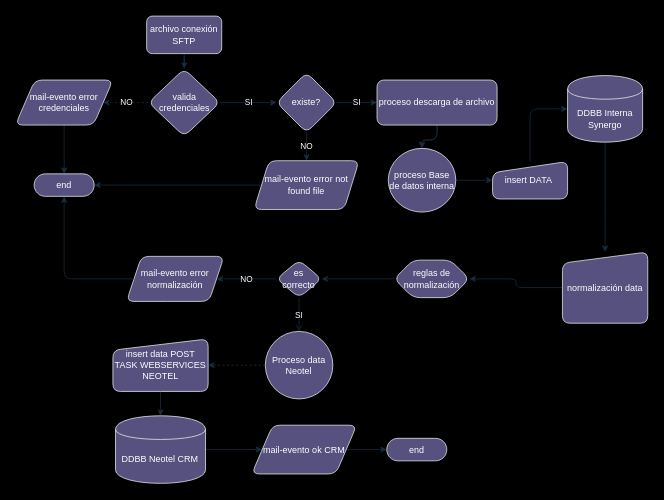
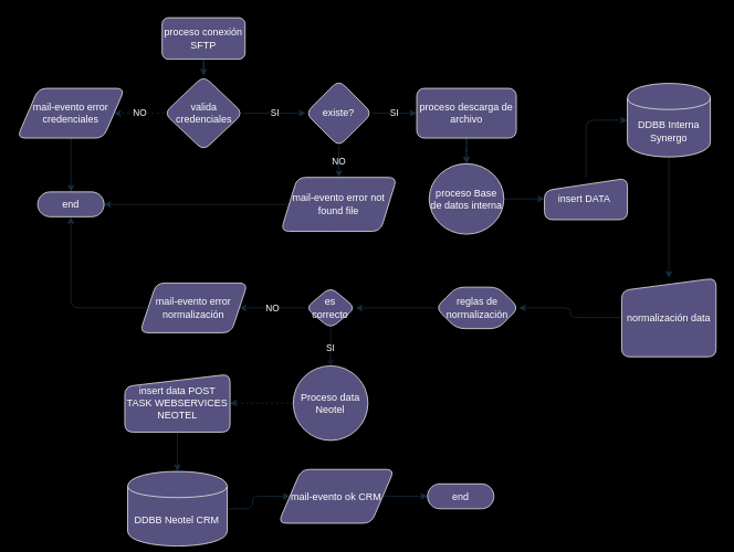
  <mxCell id="0" />
  <mxCell id="1" parent="0" />
  <mxCell id="2" value="" style="edgeStyle=orthogonalEdgeStyle;rounded=1;orthogonalLoop=1;jettySize=auto;html=1;strokeColor=#182E3E;shadow=0;labelBackgroundColor=none;fontColor=default;" parent="1" source="3" target="6" edge="1"><mxGeometry relative="1" as="geometry" /></mxCell>
- <mxCell id="3" value="archivo conexión SFTP" style="html=1;dashed=0;whiteSpace=wrap;fillColor=#56517E;strokeColor=#EEEEEE;shadow=0;rounded=1;labelBackgroundColor=none;fontColor=#FFFFFF;" parent="1" vertex="1"><mxGeometry x="195" y="20.76" width="100" height="50" as="geometry" /></mxCell>
+ <mxCell id="3" value="proceso conexión SFTP" style="html=1;dashed=0;whiteSpace=wrap;fillColor=#56517E;strokeColor=#EEEEEE;shadow=0;rounded=1;labelBackgroundColor=none;fontColor=#FFFFFF;" parent="1" vertex="1"><mxGeometry x="195" y="20.76" width="100" height="50" as="geometry" /></mxCell>
  <mxCell id="4" value="NO" style="edgeStyle=orthogonalEdgeStyle;rounded=1;orthogonalLoop=1;jettySize=auto;html=1;strokeColor=#182E3E;shadow=0;labelBackgroundColor=none;fontColor=#FFFFFF;dashed=1;" parent="1" source="6" target="9" edge="1"><mxGeometry relative="1" as="geometry" /></mxCell>
  <mxCell id="5" value="SI" style="edgeStyle=orthogonalEdgeStyle;rounded=1;orthogonalLoop=1;jettySize=auto;html=1;strokeColor=#182E3E;labelBackgroundColor=none;fontColor=#FFFFFF;" parent="1" source="6" target="11" edge="1"><mxGeometry relative="1" as="geometry" /></mxCell>
  <mxCell id="6" value="valida credenciales" style="rhombus;whiteSpace=wrap;html=1;dashed=0;fillColor=#56517E;strokeColor=#EEEEEE;shadow=0;rounded=1;labelBackgroundColor=none;fontColor=#FFFFFF;" parent="1" vertex="1"><mxGeometry x="197.5" y="91" width="95" height="90" as="geometry" /></mxCell>
  <mxCell id="7" value="end" style="html=1;dashed=0;whiteSpace=wrap;shape=mxgraph.dfd.start;fillColor=#56517E;strokeColor=#EEEEEE;shadow=0;rounded=1;labelBackgroundColor=none;fontColor=#FFFFFF;" parent="1" vertex="1"><mxGeometry x="45" y="231" width="80" height="30" as="geometry" /></mxCell>
  <mxCell id="8" value="" style="edgeStyle=orthogonalEdgeStyle;rounded=1;orthogonalLoop=1;jettySize=auto;html=1;strokeColor=#182E3E;shadow=0;labelBackgroundColor=none;fontColor=default;" parent="1" source="9" target="7" edge="1"><mxGeometry relative="1" as="geometry" /></mxCell>
  <mxCell id="9" value="mail-evento error credenciales" style="shape=parallelogram;perimeter=parallelogramPerimeter;whiteSpace=wrap;html=1;dashed=0;fillColor=#56517E;strokeColor=#EEEEEE;shadow=0;rounded=1;labelBackgroundColor=none;fontColor=#FFFFFF;" parent="1" vertex="1"><mxGeometry x="20" y="106" width="130" height="60" as="geometry" /></mxCell>
  <mxCell id="10" value="NO" style="edgeStyle=orthogonalEdgeStyle;rounded=1;orthogonalLoop=1;jettySize=auto;html=1;strokeColor=#182E3E;labelBackgroundColor=none;fontColor=#FFFFFF;" parent="1" source="11" target="13" edge="1"><mxGeometry relative="1" as="geometry" /></mxCell>
  <mxCell id="11" value="existe?" style="shape=rhombus;html=1;dashed=0;whiteSpace=wrap;perimeter=rhombusPerimeter;fillColor=#56517E;strokeColor=#EEEEEE;shadow=0;rounded=1;labelBackgroundColor=none;fontColor=#FFFFFF;" parent="1" vertex="1"><mxGeometry x="368.12" y="96" width="80" height="80" as="geometry" /></mxCell>
  <mxCell id="12" value="" style="edgeStyle=orthogonalEdgeStyle;rounded=1;orthogonalLoop=1;jettySize=auto;html=1;strokeColor=#182E3E;shadow=0;labelBackgroundColor=none;fontColor=default;" parent="1" source="13" target="7" edge="1"><mxGeometry relative="1" as="geometry" /></mxCell>
  <mxCell id="13" value="mail-evento error not found file" style="shape=parallelogram;perimeter=parallelogramPerimeter;whiteSpace=wrap;html=1;fixedSize=1;dashed=0;fillColor=#56517E;strokeColor=#EEEEEE;shadow=0;rounded=1;labelBackgroundColor=none;fontColor=#FFFFFF;" parent="1" vertex="1"><mxGeometry x="338.12" y="213.5" width="140" height="65" as="geometry" /></mxCell>
  <mxCell id="14" value="" style="edgeStyle=orthogonalEdgeStyle;rounded=1;orthogonalLoop=1;jettySize=auto;html=1;strokeColor=#182E3E;shadow=0;labelBackgroundColor=none;fontColor=default;" parent="1" source="15" target="18" edge="1"><mxGeometry relative="1" as="geometry" /></mxCell>
  <mxCell id="15" value="reglas de normalización" style="shape=hexagon;perimeter=hexagonPerimeter2;whiteSpace=wrap;html=1;size=0.25;fillColor=#56517E;strokeColor=#EEEEEE;shadow=0;rounded=1;labelBackgroundColor=none;fontColor=#FFFFFF;" parent="1" vertex="1"><mxGeometry x="525" y="346" width="100" height="50" as="geometry" /></mxCell>
  <mxCell id="16" value="NO" style="edgeStyle=orthogonalEdgeStyle;rounded=1;orthogonalLoop=1;jettySize=auto;html=1;strokeColor=#182E3E;shadow=0;labelBackgroundColor=none;fontColor=#FFFFFF;labelBorderColor=none;" parent="1" source="18" target="19" edge="1"><mxGeometry relative="1" as="geometry" /></mxCell>
  <mxCell id="17" value="SI" style="edgeStyle=orthogonalEdgeStyle;rounded=1;orthogonalLoop=1;jettySize=auto;html=1;strokeColor=#182E3E;shadow=0;labelBackgroundColor=none;fontColor=#FFFFFF;endArrow=open;" parent="1" source="18" target="23" edge="1"><mxGeometry relative="1" as="geometry" /></mxCell>
  <mxCell id="18" value="es correcto" style="shape=rhombus;html=1;dashed=0;whiteSpace=wrap;perimeter=rhombusPerimeter;fillColor=#56517E;strokeColor=#EEEEEE;shadow=0;rounded=1;labelBackgroundColor=none;fontColor=#FFFFFF;" parent="1" vertex="1"><mxGeometry x="368.12" y="346" width="60" height="50" as="geometry" /></mxCell>
  <mxCell id="19" value="mail-evento error normalización" style="shape=parallelogram;perimeter=parallelogramPerimeter;whiteSpace=wrap;html=1;fixedSize=1;dashed=0;fillColor=#56517E;strokeColor=#EEEEEE;shadow=0;rounded=1;labelBackgroundColor=none;fontColor=#FFFFFF;" parent="1" vertex="1"><mxGeometry x="168.12" y="341" width="130" height="60" as="geometry" /></mxCell>
  <mxCell id="20" value="" style="edgeStyle=orthogonalEdgeStyle;rounded=1;orthogonalLoop=1;jettySize=auto;html=1;strokeColor=#182E3E;labelBackgroundColor=none;fontColor=default;" parent="1" source="21" target="41" edge="1"><mxGeometry relative="1" as="geometry" /></mxCell>
  <mxCell id="21" value="proceso Base de datos interna" style="ellipse;whiteSpace=wrap;html=1;dashed=0;fillColor=#56517E;strokeColor=#EEEEEE;shadow=0;rounded=1;labelBackgroundColor=none;fontColor=#FFFFFF;" parent="1" vertex="1"><mxGeometry x="517" y="197" width="90" height="85" as="geometry" /></mxCell>
  <mxCell id="22" value="" style="edgeStyle=orthogonalEdgeStyle;rounded=1;orthogonalLoop=1;jettySize=auto;html=1;strokeColor=#182E3E;shadow=0;labelBackgroundColor=none;fontColor=default;dashed=1;" parent="1" source="23" target="25" edge="1"><mxGeometry relative="1" as="geometry" /></mxCell>
  <mxCell id="23" value="Proceso data Neotel" style="ellipse;whiteSpace=wrap;html=1;dashed=0;fillColor=#56517E;strokeColor=#EEEEEE;shadow=0;rounded=1;labelBackgroundColor=none;fontColor=#FFFFFF;" parent="1" vertex="1"><mxGeometry x="353.12" y="441" width="90" height="90" as="geometry" /></mxCell>
  <mxCell id="24" value="" style="edgeStyle=orthogonalEdgeStyle;rounded=1;orthogonalLoop=1;jettySize=auto;html=1;strokeColor=#182E3E;shadow=0;labelBackgroundColor=none;fontColor=default;" parent="1" source="25" target="31" edge="1"><mxGeometry relative="1" as="geometry" /></mxCell>
  <mxCell id="25" value="insert data POST TASK WEBSERVICES NEOTEL" style="shape=manualInput;whiteSpace=wrap;html=1;dashed=0;size=15;fillColor=#56517E;strokeColor=#EEEEEE;shadow=0;rounded=1;labelBackgroundColor=none;fontColor=#FFFFFF;" parent="1" vertex="1"><mxGeometry x="150" y="451" width="126.88" height="70" as="geometry" /></mxCell>
  <mxCell id="26" value="" style="edgeStyle=orthogonalEdgeStyle;rounded=1;orthogonalLoop=1;jettySize=auto;html=1;strokeColor=#182E3E;shadow=0;entryX=1;entryY=0.5;entryDx=0;entryDy=0;labelBackgroundColor=none;fontColor=default;" parent="1" source="27" target="15" edge="1"><mxGeometry relative="1" as="geometry"><Array as="points" /><mxPoint x="664" y="368" as="targetPoint" /></mxGeometry></mxCell>
  <mxCell id="27" value="normalización data" style="shape=manualInput;whiteSpace=wrap;html=1;dashed=0;size=15;fillColor=#56517E;strokeColor=#EEEEEE;shadow=0;rounded=1;labelBackgroundColor=none;fontColor=#FFFFFF;" parent="1" vertex="1"><mxGeometry x="749.12" y="335.07" width="113.75" height="95" as="geometry" /></mxCell>
  <mxCell id="28" value="" style="edgeStyle=orthogonalEdgeStyle;rounded=1;orthogonalLoop=1;jettySize=auto;html=1;strokeColor=#182E3E;shadow=0;labelBackgroundColor=none;fontColor=default;" parent="1" source="29" target="27" edge="1"><mxGeometry relative="1" as="geometry"><Array as="points"><mxPoint x="806" y="283" /><mxPoint x="806" y="283" /></Array></mxGeometry></mxCell>
  <mxCell id="29" value="DDBB Interna Synergo" style="shape=cylinder;whiteSpace=wrap;html=1;boundedLbl=1;backgroundOutline=1;fillColor=#56517E;strokeColor=#EEEEEE;shadow=0;rounded=1;labelBackgroundColor=none;fontColor=#FFFFFF;" parent="1" vertex="1"><mxGeometry x="756" y="100" width="100" height="88.75" as="geometry" /></mxCell>
  <mxCell id="30" value="" style="edgeStyle=orthogonalEdgeStyle;rounded=1;orthogonalLoop=1;jettySize=auto;html=1;strokeColor=#182E3E;labelBackgroundColor=none;fontColor=default;" parent="1" source="31" target="35" edge="1"><mxGeometry relative="1" as="geometry" /></mxCell>
- <mxCell id="31" value="DDBB Neotel CRM" style="shape=cylinder;whiteSpace=wrap;html=1;boundedLbl=1;backgroundOutline=1;fillColor=#56517E;strokeColor=#EEEEEE;shadow=0;rounded=1;labelBackgroundColor=none;fontColor=#FFFFFF;" parent="1" vertex="1"><mxGeometry x="153.44" y="553.5" width="120" height="90" as="geometry" /></mxCell>
+ <mxCell id="31" value="DDBB Neotel CRM" style="shape=cylinder;whiteSpace=wrap;html=1;boundedLbl=1;backgroundOutline=1;fillColor=#56517E;strokeColor=#EEEEEE;shadow=0;rounded=1;labelBackgroundColor=none;fontColor=#FFFFFF;" parent="1" vertex="1"><mxGeometry x="153.44" y="568.5" width="120" height="90" as="geometry" /></mxCell>
  <mxCell id="32" value="end" style="html=1;dashed=0;whiteSpace=wrap;shape=mxgraph.dfd.start;fillColor=#56517E;strokeColor=#EEEEEE;shadow=0;rounded=1;labelBackgroundColor=none;fontColor=#FFFFFF;" parent="1" vertex="1"><mxGeometry x="515" y="583.5" width="80" height="30" as="geometry" /></mxCell>
  <mxCell id="33" value="" style="endArrow=classic;html=1;rounded=1;exitX=0;exitY=0.5;exitDx=0;exitDy=0;entryX=0.5;entryY=0.5;entryDx=0;entryDy=15;entryPerimeter=0;strokeColor=#182E3E;shadow=0;labelBackgroundColor=none;fontColor=default;" parent="1" source="19" target="7" edge="1"><mxGeometry width="50" height="50" relative="1" as="geometry"><mxPoint x="305" y="401" as="sourcePoint" /><mxPoint x="355" y="351" as="targetPoint" /><Array as="points"><mxPoint x="85" y="371" /></Array></mxGeometry></mxCell>
  <mxCell id="34" value="" style="edgeStyle=orthogonalEdgeStyle;rounded=1;orthogonalLoop=1;jettySize=auto;html=1;strokeColor=#182E3E;labelBackgroundColor=none;fontColor=default;" parent="1" source="35" target="32" edge="1"><mxGeometry relative="1" as="geometry" /></mxCell>
  <mxCell id="35" value="mail-evento ok CRM" style="shape=parallelogram;perimeter=parallelogramPerimeter;whiteSpace=wrap;html=1;dashed=0;fillColor=#56517E;strokeColor=#EEEEEE;rounded=1;labelBackgroundColor=none;fontColor=#FFFFFF;" parent="1" vertex="1"><mxGeometry x="335" y="566" width="140" height="65" as="geometry" /></mxCell>
  <mxCell id="36" value="SI" style="edgeStyle=orthogonalEdgeStyle;rounded=1;orthogonalLoop=1;jettySize=auto;html=1;strokeColor=#182E3E;shadow=0;labelBackgroundColor=none;fontColor=#FFFFFF;" parent="1" source="11" target="39" edge="1"><mxGeometry relative="1" as="geometry"><mxPoint x="428" y="245" as="sourcePoint" /><mxPoint x="575" y="246" as="targetPoint" /></mxGeometry></mxCell>
  <mxCell id="37" value="" style="edgeStyle=orthogonalEdgeStyle;rounded=1;orthogonalLoop=1;jettySize=auto;html=1;strokeColor=#182E3E;labelBackgroundColor=none;fontColor=default;" parent="1" source="39" target="21" edge="1"><mxGeometry relative="1" as="geometry" /></mxCell>
  <mxCell id="38" style="edgeStyle=orthogonalEdgeStyle;rounded=1;orthogonalLoop=1;jettySize=auto;html=1;strokeColor=#182E3E;labelBackgroundColor=none;fontColor=default;" parent="1" source="39" target="21" edge="1"><mxGeometry relative="1" as="geometry" /></mxCell>
- <mxCell id="39" value="proceso descarga de archivo" style="whiteSpace=wrap;html=1;dashed=0;fillColor=#56517E;strokeColor=#EEEEEE;shadow=0;rounded=1;labelBackgroundColor=none;fontColor=#FFFFFF;" parent="1" vertex="1"><mxGeometry x="502" y="106" width="160" height="60" as="geometry" /></mxCell>
+ <mxCell id="39" value="proceso descarga de archivo" style="whiteSpace=wrap;html=1;dashed=0;fillColor=#56517E;strokeColor=#EEEEEE;shadow=0;rounded=1;labelBackgroundColor=none;fontColor=#FFFFFF;" parent="1" vertex="1"><mxGeometry x="502" y="106" width="120" height="60" as="geometry" /></mxCell>
  <mxCell id="40" value="" style="edgeStyle=orthogonalEdgeStyle;rounded=1;orthogonalLoop=1;jettySize=auto;html=1;entryX=0;entryY=0.5;entryDx=0;entryDy=0;strokeColor=#182E3E;labelBackgroundColor=none;fontColor=default;" parent="1" source="41" target="29" edge="1"><mxGeometry relative="1" as="geometry"><mxPoint x="706" y="149.5" as="targetPoint" /></mxGeometry></mxCell>
  <mxCell id="41" value="insert DATA&amp;nbsp;" style="shape=manualInput;whiteSpace=wrap;html=1;dashed=0;size=15;fillColor=#56517E;strokeColor=#EEEEEE;labelBackgroundColor=none;fontColor=#FFFFFF;rounded=1;" parent="1" vertex="1"><mxGeometry x="656" y="214.5" width="100" height="50" as="geometry" /></mxCell>
